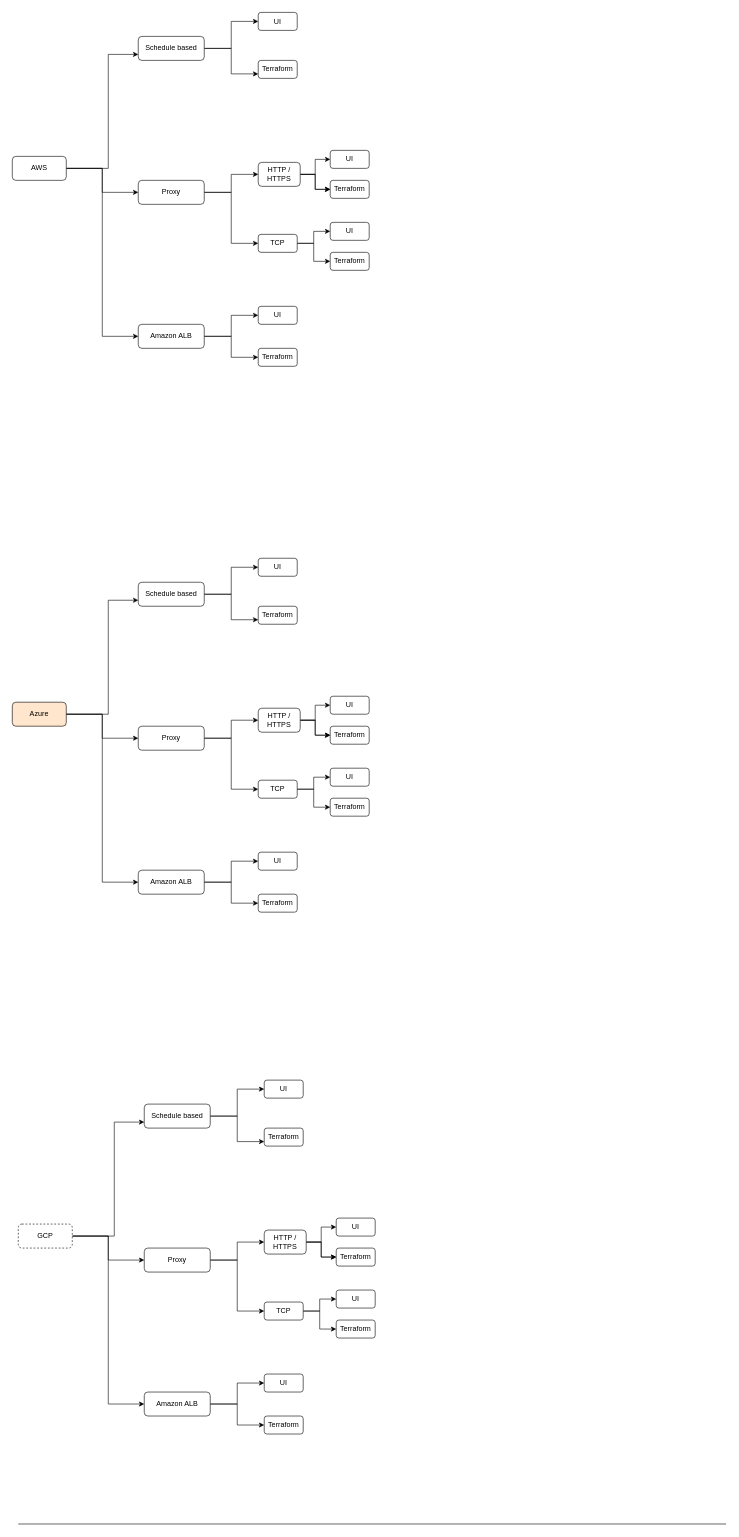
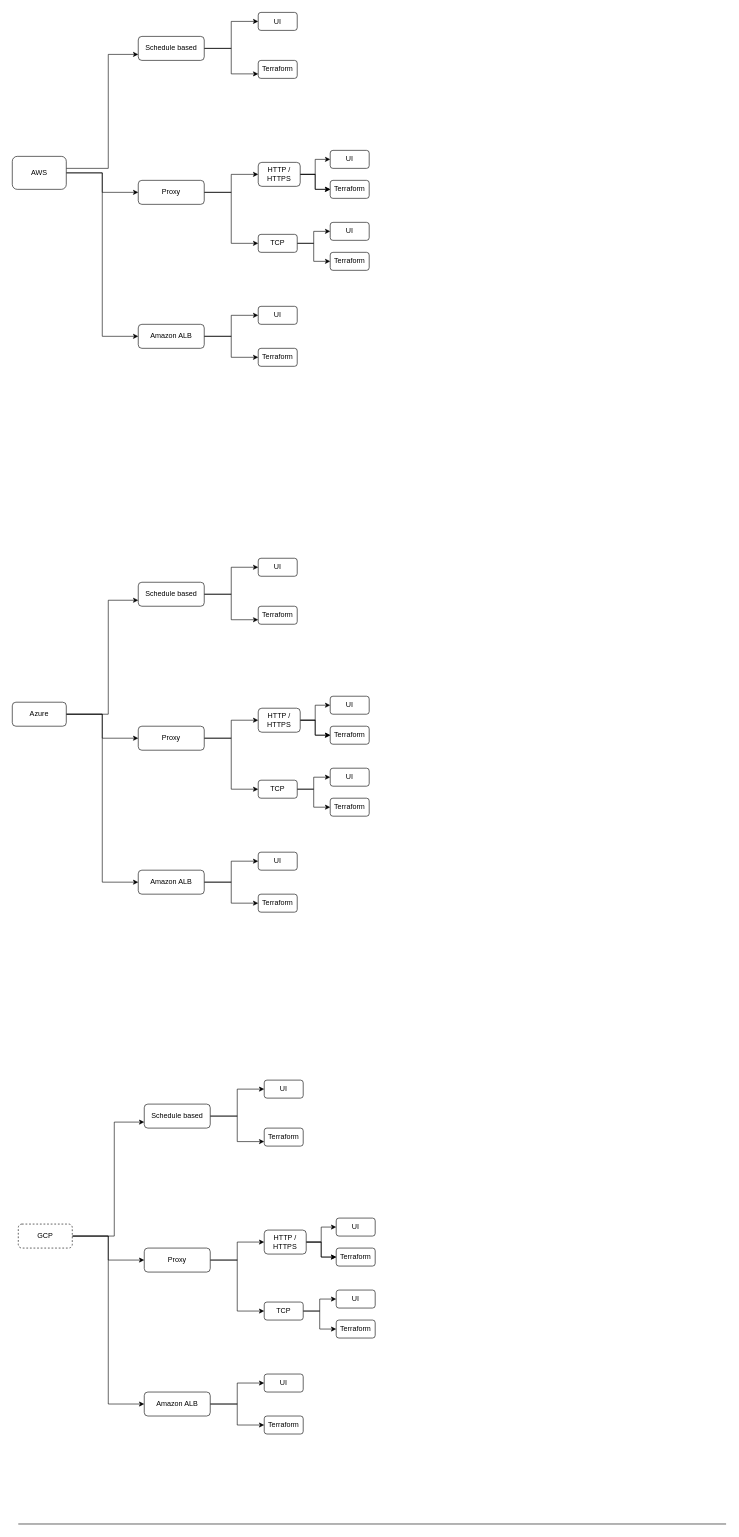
  <mxCell id="0" />
  <mxCell id="1" parent="0" />
  <mxCell id="2" style="edgeStyle=orthogonalEdgeStyle;rounded=0;orthogonalLoop=1;jettySize=auto;html=1;entryX=0;entryY=0.75;entryDx=0;entryDy=0;" parent="1" source="5" target="8" edge="1"><mxGeometry relative="1" as="geometry"><Array as="points"><mxPoint x="180" y="280" /><mxPoint x="180" y="90" /></Array></mxGeometry></mxCell>
  <mxCell id="3" style="edgeStyle=orthogonalEdgeStyle;rounded=0;orthogonalLoop=1;jettySize=auto;html=1;entryX=0;entryY=0.5;entryDx=0;entryDy=0;" parent="1" source="5" target="14" edge="1"><mxGeometry relative="1" as="geometry" /></mxCell>
  <mxCell id="4" style="edgeStyle=orthogonalEdgeStyle;rounded=0;orthogonalLoop=1;jettySize=auto;html=1;entryX=0;entryY=0.5;entryDx=0;entryDy=0;" parent="1" source="5" target="11" edge="1"><mxGeometry relative="1" as="geometry" /></mxCell>
- <mxCell id="5" value="AWS" style="rounded=1;whiteSpace=wrap;html=1;" parent="1" vertex="1"><mxGeometry x="20" y="260" width="90" height="40" as="geometry" /></mxCell>
+ <mxCell id="5" value="AWS" style="rounded=1;whiteSpace=wrap;html=1;" parent="1" vertex="1"><mxGeometry x="20" y="260" width="90" height="55" as="geometry" /></mxCell>
  <mxCell id="6" style="edgeStyle=orthogonalEdgeStyle;rounded=0;orthogonalLoop=1;jettySize=auto;html=1;entryX=0;entryY=0.5;entryDx=0;entryDy=0;" parent="1" source="8" target="15" edge="1"><mxGeometry relative="1" as="geometry" /></mxCell>
  <mxCell id="7" style="edgeStyle=orthogonalEdgeStyle;rounded=0;orthogonalLoop=1;jettySize=auto;html=1;entryX=0;entryY=0.75;entryDx=0;entryDy=0;" parent="1" source="8" target="16" edge="1"><mxGeometry relative="1" as="geometry" /></mxCell>
  <mxCell id="8" value="Schedule based" style="rounded=1;whiteSpace=wrap;html=1;" parent="1" vertex="1"><mxGeometry x="230" y="60" width="110" height="40" as="geometry" /></mxCell>
  <mxCell id="9" style="edgeStyle=orthogonalEdgeStyle;rounded=0;orthogonalLoop=1;jettySize=auto;html=1;" parent="1" source="11" target="20" edge="1"><mxGeometry relative="1" as="geometry" /></mxCell>
  <mxCell id="10" style="edgeStyle=orthogonalEdgeStyle;rounded=0;orthogonalLoop=1;jettySize=auto;html=1;entryX=0;entryY=0.5;entryDx=0;entryDy=0;" parent="1" source="11" target="23" edge="1"><mxGeometry relative="1" as="geometry" /></mxCell>
  <mxCell id="11" value="Proxy" style="rounded=1;whiteSpace=wrap;html=1;" parent="1" vertex="1"><mxGeometry x="230" y="300" width="110" height="40" as="geometry" /></mxCell>
  <mxCell id="12" value="" style="edgeStyle=orthogonalEdgeStyle;rounded=0;orthogonalLoop=1;jettySize=auto;html=1;" parent="1" source="14" target="25" edge="1"><mxGeometry relative="1" as="geometry" /></mxCell>
  <mxCell id="13" style="edgeStyle=orthogonalEdgeStyle;rounded=0;orthogonalLoop=1;jettySize=auto;html=1;entryX=0;entryY=0.5;entryDx=0;entryDy=0;" parent="1" source="14" target="24" edge="1"><mxGeometry relative="1" as="geometry" /></mxCell>
  <mxCell id="14" value="Amazon ALB" style="rounded=1;whiteSpace=wrap;html=1;" parent="1" vertex="1"><mxGeometry x="230" y="540" width="110" height="40" as="geometry" /></mxCell>
  <mxCell id="15" value="UI" style="rounded=1;whiteSpace=wrap;html=1;" parent="1" vertex="1"><mxGeometry x="430" y="20" width="65" height="30" as="geometry" /></mxCell>
  <mxCell id="16" value="Terraform" style="rounded=1;whiteSpace=wrap;html=1;" parent="1" vertex="1"><mxGeometry x="430" y="100" width="65" height="30" as="geometry" /></mxCell>
  <mxCell id="17" value="" style="edgeStyle=orthogonalEdgeStyle;rounded=0;orthogonalLoop=1;jettySize=auto;html=1;" edge="1" parent="1" source="20" target="27"><mxGeometry relative="1" as="geometry" /></mxCell>
  <mxCell id="18" value="" style="edgeStyle=orthogonalEdgeStyle;rounded=0;orthogonalLoop=1;jettySize=auto;html=1;" edge="1" parent="1" source="20" target="27"><mxGeometry relative="1" as="geometry" /></mxCell>
  <mxCell id="19" style="edgeStyle=orthogonalEdgeStyle;rounded=0;orthogonalLoop=1;jettySize=auto;html=1;entryX=0;entryY=0.5;entryDx=0;entryDy=0;" edge="1" parent="1" source="20" target="26"><mxGeometry relative="1" as="geometry" /></mxCell>
  <mxCell id="20" value="HTTP / HTTPS" style="rounded=1;whiteSpace=wrap;html=1;" parent="1" vertex="1"><mxGeometry x="430" y="270" width="70" height="40" as="geometry" /></mxCell>
  <mxCell id="21" value="" style="edgeStyle=orthogonalEdgeStyle;rounded=0;orthogonalLoop=1;jettySize=auto;html=1;" edge="1" parent="1" source="23" target="29"><mxGeometry relative="1" as="geometry" /></mxCell>
  <mxCell id="22" style="edgeStyle=orthogonalEdgeStyle;rounded=0;orthogonalLoop=1;jettySize=auto;html=1;entryX=0;entryY=0.5;entryDx=0;entryDy=0;" edge="1" parent="1" source="23" target="28"><mxGeometry relative="1" as="geometry" /></mxCell>
  <mxCell id="23" value="TCP" style="rounded=1;whiteSpace=wrap;html=1;" parent="1" vertex="1"><mxGeometry x="430" y="390" width="65" height="30" as="geometry" /></mxCell>
  <mxCell id="24" value="UI" style="rounded=1;whiteSpace=wrap;html=1;" parent="1" vertex="1"><mxGeometry x="430" y="510" width="65" height="30" as="geometry" /></mxCell>
  <mxCell id="25" value="Terraform" style="rounded=1;whiteSpace=wrap;html=1;" parent="1" vertex="1"><mxGeometry x="430" y="580" width="65" height="30" as="geometry" /></mxCell>
  <mxCell id="26" value="UI" style="rounded=1;whiteSpace=wrap;html=1;" vertex="1" parent="1"><mxGeometry x="550" y="250" width="65" height="30" as="geometry" /></mxCell>
  <mxCell id="27" value="Terraform" style="rounded=1;whiteSpace=wrap;html=1;" vertex="1" parent="1"><mxGeometry x="550" y="300" width="65" height="30" as="geometry" /></mxCell>
  <mxCell id="28" value="UI" style="rounded=1;whiteSpace=wrap;html=1;" vertex="1" parent="1"><mxGeometry x="550" y="370" width="65" height="30" as="geometry" /></mxCell>
  <mxCell id="29" value="Terraform" style="rounded=1;whiteSpace=wrap;html=1;" vertex="1" parent="1"><mxGeometry x="550" y="420" width="65" height="30" as="geometry" /></mxCell>
  <mxCell id="30" value="" style="endArrow=none;html=1;rounded=0;" edge="1" parent="1"><mxGeometry width="50" height="50" relative="1" as="geometry"><mxPoint x="30" y="2540" as="sourcePoint" /><mxPoint x="1210" y="2540" as="targetPoint" /></mxGeometry></mxCell>
  <mxCell id="31" style="edgeStyle=orthogonalEdgeStyle;rounded=0;orthogonalLoop=1;jettySize=auto;html=1;entryX=0;entryY=0.75;entryDx=0;entryDy=0;" edge="1" parent="1" source="34" target="37"><mxGeometry relative="1" as="geometry"><Array as="points"><mxPoint x="180" y="1190" /><mxPoint x="180" y="1000" /></Array></mxGeometry></mxCell>
  <mxCell id="32" style="edgeStyle=orthogonalEdgeStyle;rounded=0;orthogonalLoop=1;jettySize=auto;html=1;entryX=0;entryY=0.5;entryDx=0;entryDy=0;" edge="1" parent="1" source="34" target="43"><mxGeometry relative="1" as="geometry" /></mxCell>
  <mxCell id="33" style="edgeStyle=orthogonalEdgeStyle;rounded=0;orthogonalLoop=1;jettySize=auto;html=1;entryX=0;entryY=0.5;entryDx=0;entryDy=0;" edge="1" parent="1" source="34" target="40"><mxGeometry relative="1" as="geometry" /></mxCell>
- <mxCell id="34" value="Azure" style="rounded=1;whiteSpace=wrap;html=1;fillColor=#ffe6cc;" vertex="1" parent="1"><mxGeometry x="20" y="1170" width="90" height="40" as="geometry" /></mxCell>
+ <mxCell id="34" value="Azure" style="rounded=1;whiteSpace=wrap;html=1;" vertex="1" parent="1"><mxGeometry x="20" y="1170" width="90" height="40" as="geometry" /></mxCell>
  <mxCell id="35" style="edgeStyle=orthogonalEdgeStyle;rounded=0;orthogonalLoop=1;jettySize=auto;html=1;entryX=0;entryY=0.5;entryDx=0;entryDy=0;" edge="1" parent="1" source="37" target="44"><mxGeometry relative="1" as="geometry" /></mxCell>
  <mxCell id="36" style="edgeStyle=orthogonalEdgeStyle;rounded=0;orthogonalLoop=1;jettySize=auto;html=1;entryX=0;entryY=0.75;entryDx=0;entryDy=0;" edge="1" parent="1" source="37" target="45"><mxGeometry relative="1" as="geometry" /></mxCell>
  <mxCell id="37" value="Schedule based" style="rounded=1;whiteSpace=wrap;html=1;" vertex="1" parent="1"><mxGeometry x="230" y="970" width="110" height="40" as="geometry" /></mxCell>
  <mxCell id="38" style="edgeStyle=orthogonalEdgeStyle;rounded=0;orthogonalLoop=1;jettySize=auto;html=1;" edge="1" parent="1" source="40" target="49"><mxGeometry relative="1" as="geometry" /></mxCell>
  <mxCell id="39" style="edgeStyle=orthogonalEdgeStyle;rounded=0;orthogonalLoop=1;jettySize=auto;html=1;entryX=0;entryY=0.5;entryDx=0;entryDy=0;" edge="1" parent="1" source="40" target="52"><mxGeometry relative="1" as="geometry" /></mxCell>
  <mxCell id="40" value="Proxy" style="rounded=1;whiteSpace=wrap;html=1;" vertex="1" parent="1"><mxGeometry x="230" y="1210" width="110" height="40" as="geometry" /></mxCell>
  <mxCell id="41" value="" style="edgeStyle=orthogonalEdgeStyle;rounded=0;orthogonalLoop=1;jettySize=auto;html=1;" edge="1" parent="1" source="43" target="54"><mxGeometry relative="1" as="geometry" /></mxCell>
  <mxCell id="42" style="edgeStyle=orthogonalEdgeStyle;rounded=0;orthogonalLoop=1;jettySize=auto;html=1;entryX=0;entryY=0.5;entryDx=0;entryDy=0;" edge="1" parent="1" source="43" target="53"><mxGeometry relative="1" as="geometry" /></mxCell>
  <mxCell id="43" value="Amazon ALB" style="rounded=1;whiteSpace=wrap;html=1;" vertex="1" parent="1"><mxGeometry x="230" y="1450" width="110" height="40" as="geometry" /></mxCell>
  <mxCell id="44" value="UI" style="rounded=1;whiteSpace=wrap;html=1;" vertex="1" parent="1"><mxGeometry x="430" y="930" width="65" height="30" as="geometry" /></mxCell>
  <mxCell id="45" value="Terraform" style="rounded=1;whiteSpace=wrap;html=1;" vertex="1" parent="1"><mxGeometry x="430" y="1010" width="65" height="30" as="geometry" /></mxCell>
  <mxCell id="46" value="" style="edgeStyle=orthogonalEdgeStyle;rounded=0;orthogonalLoop=1;jettySize=auto;html=1;" edge="1" parent="1" source="49" target="56"><mxGeometry relative="1" as="geometry" /></mxCell>
  <mxCell id="47" value="" style="edgeStyle=orthogonalEdgeStyle;rounded=0;orthogonalLoop=1;jettySize=auto;html=1;" edge="1" parent="1" source="49" target="56"><mxGeometry relative="1" as="geometry" /></mxCell>
  <mxCell id="48" style="edgeStyle=orthogonalEdgeStyle;rounded=0;orthogonalLoop=1;jettySize=auto;html=1;entryX=0;entryY=0.5;entryDx=0;entryDy=0;" edge="1" parent="1" source="49" target="55"><mxGeometry relative="1" as="geometry" /></mxCell>
  <mxCell id="49" value="HTTP / HTTPS" style="rounded=1;whiteSpace=wrap;html=1;" vertex="1" parent="1"><mxGeometry x="430" y="1180" width="70" height="40" as="geometry" /></mxCell>
  <mxCell id="50" value="" style="edgeStyle=orthogonalEdgeStyle;rounded=0;orthogonalLoop=1;jettySize=auto;html=1;" edge="1" parent="1" source="52" target="58"><mxGeometry relative="1" as="geometry" /></mxCell>
  <mxCell id="51" style="edgeStyle=orthogonalEdgeStyle;rounded=0;orthogonalLoop=1;jettySize=auto;html=1;entryX=0;entryY=0.5;entryDx=0;entryDy=0;" edge="1" parent="1" source="52" target="57"><mxGeometry relative="1" as="geometry" /></mxCell>
  <mxCell id="52" value="TCP" style="rounded=1;whiteSpace=wrap;html=1;" vertex="1" parent="1"><mxGeometry x="430" y="1300" width="65" height="30" as="geometry" /></mxCell>
  <mxCell id="53" value="UI" style="rounded=1;whiteSpace=wrap;html=1;" vertex="1" parent="1"><mxGeometry x="430" y="1420" width="65" height="30" as="geometry" /></mxCell>
  <mxCell id="54" value="Terraform" style="rounded=1;whiteSpace=wrap;html=1;" vertex="1" parent="1"><mxGeometry x="430" y="1490" width="65" height="30" as="geometry" /></mxCell>
  <mxCell id="55" value="UI" style="rounded=1;whiteSpace=wrap;html=1;" vertex="1" parent="1"><mxGeometry x="550" y="1160" width="65" height="30" as="geometry" /></mxCell>
  <mxCell id="56" value="Terraform" style="rounded=1;whiteSpace=wrap;html=1;" vertex="1" parent="1"><mxGeometry x="550" y="1210" width="65" height="30" as="geometry" /></mxCell>
  <mxCell id="57" value="UI" style="rounded=1;whiteSpace=wrap;html=1;" vertex="1" parent="1"><mxGeometry x="550" y="1280" width="65" height="30" as="geometry" /></mxCell>
  <mxCell id="58" value="Terraform" style="rounded=1;whiteSpace=wrap;html=1;" vertex="1" parent="1"><mxGeometry x="550" y="1330" width="65" height="30" as="geometry" /></mxCell>
  <mxCell id="59" style="edgeStyle=orthogonalEdgeStyle;rounded=0;orthogonalLoop=1;jettySize=auto;html=1;entryX=0;entryY=0.75;entryDx=0;entryDy=0;" edge="1" parent="1" source="62" target="65"><mxGeometry relative="1" as="geometry"><Array as="points"><mxPoint x="190" y="2060" /><mxPoint x="190" y="1870" /></Array></mxGeometry></mxCell>
  <mxCell id="60" style="edgeStyle=orthogonalEdgeStyle;rounded=0;orthogonalLoop=1;jettySize=auto;html=1;entryX=0;entryY=0.5;entryDx=0;entryDy=0;" edge="1" parent="1" source="62" target="71"><mxGeometry relative="1" as="geometry" /></mxCell>
  <mxCell id="61" style="edgeStyle=orthogonalEdgeStyle;rounded=0;orthogonalLoop=1;jettySize=auto;html=1;entryX=0;entryY=0.5;entryDx=0;entryDy=0;" edge="1" parent="1" source="62" target="68"><mxGeometry relative="1" as="geometry" /></mxCell>
  <mxCell id="62" value="GCP" style="rounded=1;whiteSpace=wrap;html=1;dashed=1;" vertex="1" parent="1"><mxGeometry x="30" y="2040" width="90" height="40" as="geometry" /></mxCell>
  <mxCell id="63" style="edgeStyle=orthogonalEdgeStyle;rounded=0;orthogonalLoop=1;jettySize=auto;html=1;entryX=0;entryY=0.5;entryDx=0;entryDy=0;" edge="1" parent="1" source="65" target="72"><mxGeometry relative="1" as="geometry" /></mxCell>
  <mxCell id="64" style="edgeStyle=orthogonalEdgeStyle;rounded=0;orthogonalLoop=1;jettySize=auto;html=1;entryX=0;entryY=0.75;entryDx=0;entryDy=0;" edge="1" parent="1" source="65" target="73"><mxGeometry relative="1" as="geometry" /></mxCell>
  <mxCell id="65" value="Schedule based" style="rounded=1;whiteSpace=wrap;html=1;" vertex="1" parent="1"><mxGeometry x="240" y="1840" width="110" height="40" as="geometry" /></mxCell>
  <mxCell id="66" style="edgeStyle=orthogonalEdgeStyle;rounded=0;orthogonalLoop=1;jettySize=auto;html=1;" edge="1" parent="1" source="68" target="77"><mxGeometry relative="1" as="geometry" /></mxCell>
  <mxCell id="67" style="edgeStyle=orthogonalEdgeStyle;rounded=0;orthogonalLoop=1;jettySize=auto;html=1;entryX=0;entryY=0.5;entryDx=0;entryDy=0;" edge="1" parent="1" source="68" target="80"><mxGeometry relative="1" as="geometry" /></mxCell>
  <mxCell id="68" value="Proxy" style="rounded=1;whiteSpace=wrap;html=1;" vertex="1" parent="1"><mxGeometry x="240" y="2080" width="110" height="40" as="geometry" /></mxCell>
  <mxCell id="69" value="" style="edgeStyle=orthogonalEdgeStyle;rounded=0;orthogonalLoop=1;jettySize=auto;html=1;" edge="1" parent="1" source="71" target="82"><mxGeometry relative="1" as="geometry" /></mxCell>
  <mxCell id="70" style="edgeStyle=orthogonalEdgeStyle;rounded=0;orthogonalLoop=1;jettySize=auto;html=1;entryX=0;entryY=0.5;entryDx=0;entryDy=0;" edge="1" parent="1" source="71" target="81"><mxGeometry relative="1" as="geometry" /></mxCell>
  <mxCell id="71" value="Amazon ALB" style="rounded=1;whiteSpace=wrap;html=1;" vertex="1" parent="1"><mxGeometry x="240" y="2320" width="110" height="40" as="geometry" /></mxCell>
  <mxCell id="72" value="UI" style="rounded=1;whiteSpace=wrap;html=1;" vertex="1" parent="1"><mxGeometry x="440" y="1800" width="65" height="30" as="geometry" /></mxCell>
  <mxCell id="73" value="Terraform" style="rounded=1;whiteSpace=wrap;html=1;" vertex="1" parent="1"><mxGeometry x="440" y="1880" width="65" height="30" as="geometry" /></mxCell>
  <mxCell id="74" value="" style="edgeStyle=orthogonalEdgeStyle;rounded=0;orthogonalLoop=1;jettySize=auto;html=1;" edge="1" parent="1" source="77" target="84"><mxGeometry relative="1" as="geometry" /></mxCell>
  <mxCell id="75" value="" style="edgeStyle=orthogonalEdgeStyle;rounded=0;orthogonalLoop=1;jettySize=auto;html=1;" edge="1" parent="1" source="77" target="84"><mxGeometry relative="1" as="geometry" /></mxCell>
  <mxCell id="76" style="edgeStyle=orthogonalEdgeStyle;rounded=0;orthogonalLoop=1;jettySize=auto;html=1;entryX=0;entryY=0.5;entryDx=0;entryDy=0;" edge="1" parent="1" source="77" target="83"><mxGeometry relative="1" as="geometry" /></mxCell>
  <mxCell id="77" value="HTTP / HTTPS" style="rounded=1;whiteSpace=wrap;html=1;" vertex="1" parent="1"><mxGeometry x="440" y="2050" width="70" height="40" as="geometry" /></mxCell>
  <mxCell id="78" value="" style="edgeStyle=orthogonalEdgeStyle;rounded=0;orthogonalLoop=1;jettySize=auto;html=1;" edge="1" parent="1" source="80" target="86"><mxGeometry relative="1" as="geometry" /></mxCell>
  <mxCell id="79" style="edgeStyle=orthogonalEdgeStyle;rounded=0;orthogonalLoop=1;jettySize=auto;html=1;entryX=0;entryY=0.5;entryDx=0;entryDy=0;" edge="1" parent="1" source="80" target="85"><mxGeometry relative="1" as="geometry" /></mxCell>
  <mxCell id="80" value="TCP" style="rounded=1;whiteSpace=wrap;html=1;" vertex="1" parent="1"><mxGeometry x="440" y="2170" width="65" height="30" as="geometry" /></mxCell>
  <mxCell id="81" value="UI" style="rounded=1;whiteSpace=wrap;html=1;" vertex="1" parent="1"><mxGeometry x="440" y="2290" width="65" height="30" as="geometry" /></mxCell>
  <mxCell id="82" value="Terraform" style="rounded=1;whiteSpace=wrap;html=1;" vertex="1" parent="1"><mxGeometry x="440" y="2360" width="65" height="30" as="geometry" /></mxCell>
  <mxCell id="83" value="UI" style="rounded=1;whiteSpace=wrap;html=1;" vertex="1" parent="1"><mxGeometry x="560" y="2030" width="65" height="30" as="geometry" /></mxCell>
  <mxCell id="84" value="Terraform" style="rounded=1;whiteSpace=wrap;html=1;" vertex="1" parent="1"><mxGeometry x="560" y="2080" width="65" height="30" as="geometry" /></mxCell>
  <mxCell id="85" value="UI" style="rounded=1;whiteSpace=wrap;html=1;" vertex="1" parent="1"><mxGeometry x="560" y="2150" width="65" height="30" as="geometry" /></mxCell>
  <mxCell id="86" value="Terraform" style="rounded=1;whiteSpace=wrap;html=1;" vertex="1" parent="1"><mxGeometry x="560" y="2200" width="65" height="30" as="geometry" /></mxCell>
